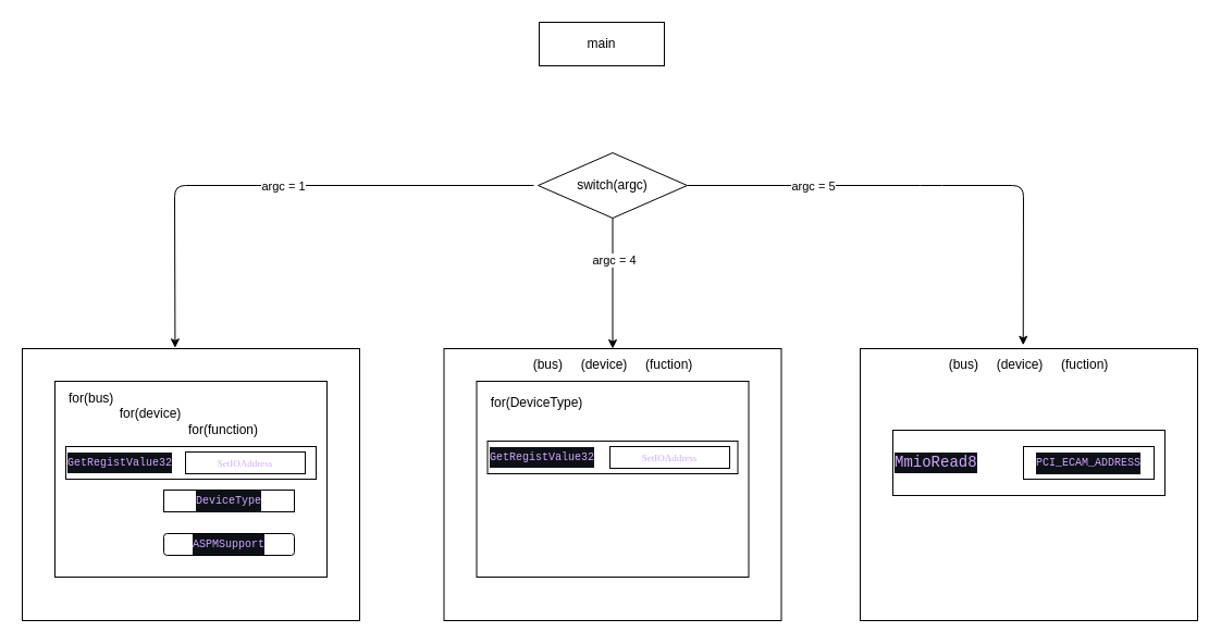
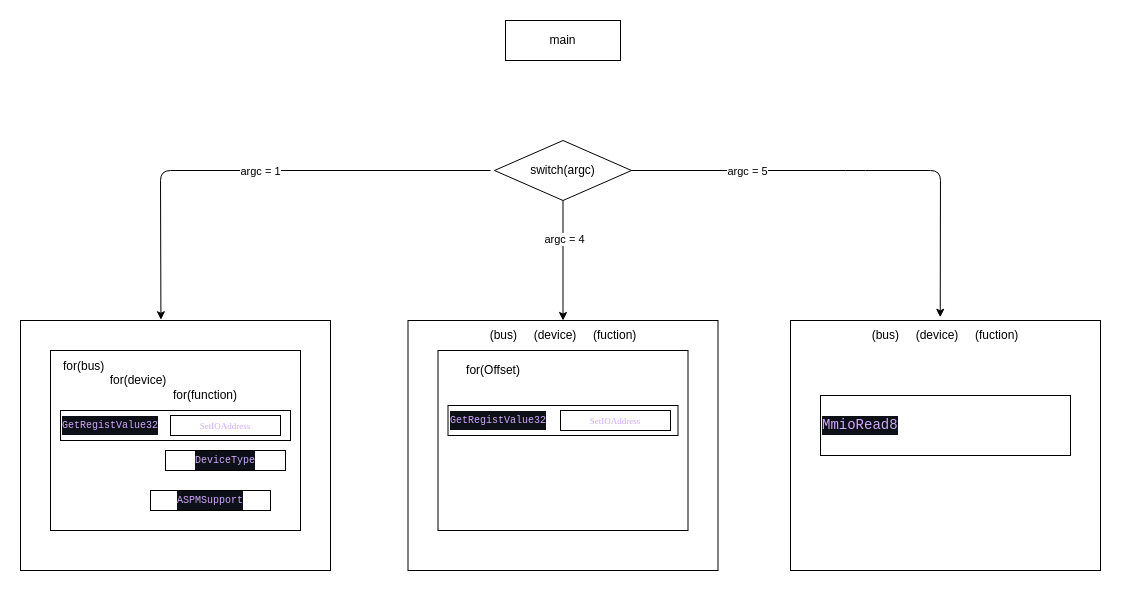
  <mxCell id="0" />
  <mxCell id="1" parent="0" />
  <mxCell id="2" value="" style="rounded=0;whiteSpace=wrap;html=1;fontSize=10;" parent="1" vertex="1"><mxGeometry x="20" y="320" width="310" height="250" as="geometry" /></mxCell>
- <mxCell id="3" value="main" style="rounded=0;whiteSpace=wrap;html=1;" parent="1" vertex="1"><mxGeometry x="495" y="20" width="115" height="40" as="geometry" /></mxCell>
+ <mxCell id="3" value="main" style="rounded=0;whiteSpace=wrap;html=1;" parent="1" vertex="1"><mxGeometry x="505" y="20" width="115" height="40" as="geometry" /></mxCell>
  <mxCell id="4" style="edgeStyle=none;html=1;entryX=0.5;entryY=0;entryDx=0;entryDy=0;" parent="1" source="6" target="14" edge="1"><mxGeometry relative="1" as="geometry"><mxPoint x="562.5" y="260" as="targetPoint" /></mxGeometry></mxCell>
  <mxCell id="5" value="argc = 4" style="edgeLabel;html=1;align=center;verticalAlign=middle;resizable=0;points=[];" parent="4" vertex="1" connectable="0"><mxGeometry x="-0.361" y="1" relative="1" as="geometry"><mxPoint as="offset" /></mxGeometry></mxCell>
  <mxCell id="6" value="switch(argc)" style="rhombus;whiteSpace=wrap;html=1;" parent="1" vertex="1"><mxGeometry x="494" y="140" width="137" height="60" as="geometry" /></mxCell>
  <mxCell id="7" value="" style="endArrow=classic;html=1;entryX=0.453;entryY=-0.003;entryDx=0;entryDy=0;entryPerimeter=0;" parent="1" target="2" edge="1"><mxGeometry width="50" height="50" relative="1" as="geometry"><mxPoint x="490" y="170" as="sourcePoint" /><mxPoint x="260" y="257" as="targetPoint" /><Array as="points"><mxPoint x="160" y="170" /></Array></mxGeometry></mxCell>
  <mxCell id="8" value="argc = 1" style="edgeLabel;html=1;align=center;verticalAlign=middle;resizable=0;points=[];" parent="7" vertex="1" connectable="0"><mxGeometry x="-0.034" relative="1" as="geometry"><mxPoint as="offset" /></mxGeometry></mxCell>
  <mxCell id="9" value="" style="endArrow=classic;html=1;entryX=0.483;entryY=-0.013;entryDx=0;entryDy=0;entryPerimeter=0;" parent="1" target="19" edge="1"><mxGeometry width="50" height="50" relative="1" as="geometry"><mxPoint x="631" y="170" as="sourcePoint" /><mxPoint x="970" y="260" as="targetPoint" /><Array as="points"><mxPoint x="855" y="170" /><mxPoint x="940" y="170" /></Array></mxGeometry></mxCell>
  <mxCell id="10" value="" style="rounded=0;whiteSpace=wrap;html=1;align=left;" parent="1" vertex="1"><mxGeometry x="50" y="350" width="250" height="180" as="geometry" /></mxCell>
  <mxCell id="11" value="&lt;div style=&quot;color: rgb(201 , 209 , 217) ; background-color: rgb(13 , 17 , 23) ; font-family: &amp;#34;consolas&amp;#34; , &amp;#34;courier new&amp;#34; , monospace ; line-height: 19px&quot;&gt;&lt;span style=&quot;color: rgb(210 , 168 , 255)&quot;&gt;&lt;font style=&quot;font-size: 10px&quot;&gt;GetRegistValue32&lt;/font&gt;&lt;/span&gt;&lt;/div&gt;" style="rounded=0;whiteSpace=wrap;html=1;align=left;" parent="1" vertex="1"><mxGeometry x="60" y="410" width="230" height="30" as="geometry" /></mxCell>
- <mxCell id="12" value="&lt;div style=&quot;color: rgb(201 , 209 , 217) ; background-color: rgb(13 , 17 , 23) ; font-family: &amp;#34;consolas&amp;#34; , &amp;#34;courier new&amp;#34; , monospace ; line-height: 19px&quot;&gt;&lt;span style=&quot;color: rgb(210 , 168 , 255)&quot;&gt;&lt;font style=&quot;font-size: 10px&quot;&gt;ASPMSupport&lt;/font&gt;&lt;/span&gt;&lt;/div&gt;" style="whiteSpace=wrap;html=1;rounded=1;" parent="1" vertex="1"><mxGeometry x="150" y="490" width="120" height="20" as="geometry" /></mxCell>
+ <mxCell id="12" value="&lt;div style=&quot;color: rgb(201 , 209 , 217) ; background-color: rgb(13 , 17 , 23) ; font-family: &amp;#34;consolas&amp;#34; , &amp;#34;courier new&amp;#34; , monospace ; line-height: 19px&quot;&gt;&lt;span style=&quot;color: rgb(210 , 168 , 255)&quot;&gt;&lt;font style=&quot;font-size: 10px&quot;&gt;ASPMSupport&lt;/font&gt;&lt;/span&gt;&lt;/div&gt;" style="rounded=0;whiteSpace=wrap;html=1;" parent="1" vertex="1"><mxGeometry x="150" y="490" width="120" height="20" as="geometry" /></mxCell>
  <mxCell id="13" value="&lt;div style=&quot;text-align: left&quot;&gt;for(bus)&lt;/div&gt;&lt;div style=&quot;text-align: left&quot;&gt;&amp;nbsp; &amp;nbsp; &amp;nbsp; &amp;nbsp; &amp;nbsp; &amp;nbsp; &amp;nbsp; for(device)&lt;/div&gt;&lt;div style=&quot;text-align: left&quot;&gt;&amp;nbsp; &amp;nbsp; &amp;nbsp; &amp;nbsp; &amp;nbsp; &amp;nbsp; &amp;nbsp; &amp;nbsp; &amp;nbsp; &amp;nbsp; &amp;nbsp; &amp;nbsp; &amp;nbsp; &amp;nbsp; &amp;nbsp; &amp;nbsp; &amp;nbsp;for(function)&lt;/div&gt;" style="text;html=1;strokeColor=none;fillColor=none;align=center;verticalAlign=middle;whiteSpace=wrap;rounded=0;" parent="1" vertex="1"><mxGeometry x="50" y="350" width="200" height="60" as="geometry" /></mxCell>
  <mxCell id="14" value="" style="rounded=0;whiteSpace=wrap;html=1;fontSize=10;" parent="1" vertex="1"><mxGeometry x="407.5" y="320" width="310" height="250" as="geometry" /></mxCell>
  <mxCell id="15" value="" style="rounded=0;whiteSpace=wrap;html=1;align=left;" parent="1" vertex="1"><mxGeometry x="437.5" y="350" width="250" height="180" as="geometry" /></mxCell>
- <mxCell id="16" value="&lt;font style=&quot;font-size: 12px&quot;&gt;for(DeviceType)&lt;/font&gt;" style="text;html=1;strokeColor=none;fillColor=none;align=center;verticalAlign=middle;whiteSpace=wrap;rounded=0;fontSize=10;" parent="1" vertex="1"><mxGeometry x="437.5" y="350" width="110" height="40" as="geometry" /></mxCell>
- <mxCell id="17" value="&lt;div style=&quot;color: rgb(201 , 209 , 217) ; background-color: rgb(13 , 17 , 23) ; font-family: &amp;#34;consolas&amp;#34; , &amp;#34;courier new&amp;#34; , monospace ; line-height: 19px&quot;&gt;&lt;span style=&quot;color: rgb(210 , 168 , 255)&quot;&gt;&lt;font style=&quot;font-size: 10px&quot;&gt;DeviceType&lt;/font&gt;&lt;/span&gt;&lt;/div&gt;" style="rounded=0;whiteSpace=wrap;html=1;" parent="1" vertex="1"><mxGeometry x="150" y="450" width="120" height="20" as="geometry" /></mxCell>
+ <mxCell id="16" value="&lt;font style=&quot;font-size: 12px&quot;&gt;for(Offset)&lt;/font&gt;" style="text;html=1;strokeColor=none;fillColor=none;align=center;verticalAlign=middle;whiteSpace=wrap;rounded=0;fontSize=10;" parent="1" vertex="1"><mxGeometry x="437.5" y="350" width="110" height="40" as="geometry" /></mxCell>
+ <mxCell id="17" value="&lt;div style=&quot;color: rgb(201 , 209 , 217) ; background-color: rgb(13 , 17 , 23) ; font-family: &amp;#34;consolas&amp;#34; , &amp;#34;courier new&amp;#34; , monospace ; line-height: 19px&quot;&gt;&lt;span style=&quot;color: rgb(210 , 168 , 255)&quot;&gt;&lt;font style=&quot;font-size: 10px&quot;&gt;DeviceType&lt;/font&gt;&lt;/span&gt;&lt;/div&gt;" style="rounded=0;whiteSpace=wrap;html=1;" parent="1" vertex="1"><mxGeometry x="165" y="450" width="120" height="20" as="geometry" /></mxCell>
  <mxCell id="18" value="(bus)&amp;nbsp; &amp;nbsp; &amp;nbsp;(device)&amp;nbsp; &amp;nbsp; &amp;nbsp;(fuction)" style="text;html=1;strokeColor=none;fillColor=none;align=center;verticalAlign=middle;whiteSpace=wrap;rounded=0;" parent="1" vertex="1"><mxGeometry x="477.5" y="320" width="170" height="30" as="geometry" /></mxCell>
  <mxCell id="19" value="" style="rounded=0;whiteSpace=wrap;html=1;fontSize=10;" parent="1" vertex="1"><mxGeometry x="790" y="320" width="310" height="250" as="geometry" /></mxCell>
  <mxCell id="20" value="&lt;div style=&quot;color: rgb(201 , 209 , 217) ; background-color: rgb(13 , 17 , 23) ; font-family: &amp;#34;consolas&amp;#34; , &amp;#34;courier new&amp;#34; , monospace ; font-size: 14px ; line-height: 19px&quot;&gt;&lt;span style=&quot;color: #d2a8ff&quot;&gt;MmioRead8&lt;/span&gt;&lt;/div&gt;" style="rounded=0;whiteSpace=wrap;html=1;align=left;" parent="1" vertex="1"><mxGeometry x="820" y="395" width="250" height="60" as="geometry" /></mxCell>
  <mxCell id="21" value="argc = 5" style="edgeLabel;html=1;align=center;verticalAlign=middle;resizable=0;points=[];" parent="1" vertex="1" connectable="0"><mxGeometry x="746.556" y="170" as="geometry" /></mxCell>
  <mxCell id="22" value="&lt;font color=&quot;#d2a8ff&quot; face=&quot;Times New Roman&quot; style=&quot;font-size: 9px&quot;&gt;SetIOAddress&lt;/font&gt;" style="rounded=0;whiteSpace=wrap;html=1;" parent="1" vertex="1"><mxGeometry x="170" y="415" width="110" height="20" as="geometry" /></mxCell>
  <mxCell id="23" value="&lt;div style=&quot;color: rgb(201 , 209 , 217) ; background-color: rgb(13 , 17 , 23) ; font-family: &amp;#34;consolas&amp;#34; , &amp;#34;courier new&amp;#34; , monospace ; line-height: 19px&quot;&gt;&lt;span style=&quot;color: rgb(210 , 168 , 255)&quot;&gt;&lt;font style=&quot;font-size: 10px&quot;&gt;GetRegistValue32&lt;/font&gt;&lt;/span&gt;&lt;/div&gt;" style="rounded=0;whiteSpace=wrap;html=1;align=left;" parent="1" vertex="1"><mxGeometry x="447.5" y="405" width="230" height="30" as="geometry" /></mxCell>
  <mxCell id="24" value="&lt;font color=&quot;#d2a8ff&quot; face=&quot;Times New Roman&quot; style=&quot;font-size: 9px&quot;&gt;SetIOAddress&lt;/font&gt;" style="rounded=0;whiteSpace=wrap;html=1;" parent="1" vertex="1"><mxGeometry y="410" width="110" height="20" as="geometry" x="560" /></mxCell>
- <mxCell id="25" value="&lt;div style=&quot;color: rgb(201 , 209 , 217) ; background-color: rgb(13 , 17 , 23) ; font-family: &amp;#34;consolas&amp;#34; , &amp;#34;courier new&amp;#34; , monospace ; line-height: 19px&quot;&gt;&lt;span style=&quot;color: rgb(210 , 168 , 255)&quot;&gt;&lt;font style=&quot;font-size: 10px&quot;&gt;PCI_ECAM_ADDRESS&lt;/font&gt;&lt;/span&gt;&lt;/div&gt;" style="rounded=0;whiteSpace=wrap;html=1;fontFamily=Times New Roman;fontSize=9;" parent="1" vertex="1"><mxGeometry x="940" y="410" width="120" height="30" as="geometry" /></mxCell>
  <mxCell id="26" value="(bus)&amp;nbsp; &amp;nbsp; &amp;nbsp;(device)&amp;nbsp; &amp;nbsp; &amp;nbsp;(fuction)" style="text;html=1;strokeColor=none;fillColor=none;align=center;verticalAlign=middle;whiteSpace=wrap;rounded=0;" parent="1" vertex="1"><mxGeometry x="860" y="320" width="170" height="30" as="geometry" /></mxCell>
